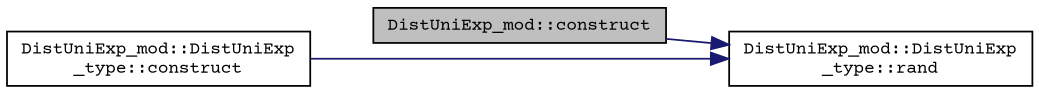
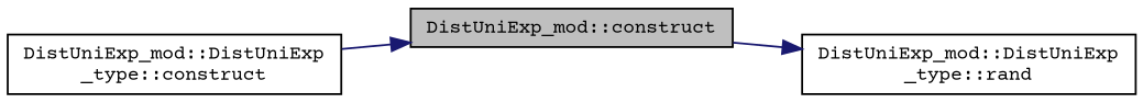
  digraph {
    fontname="Courier Prime"
    rankdir=RL
    node [color=black fillcolor=white fontname="Courier Prime" fontsize=10 shape=record style=filled]
    edge [color=midnightblue dir=back fontname="Courier Prime" fontsize=10 labelfontname=Helvetica labelfontsize=10 style=solid]
    n1 [fillcolor=grey75 fontcolor=black height=0.2 label="DistUniExp_mod::construct" width=0.4]
    n2 [height=0.2 label="DistUniExp_mod::DistUniExp\l_type::construct" width=0.4]
    n3 [height=0.2 label="DistUniExp_mod::DistUniExp\l_type::rand" width=0.4]
-   n3 -> n2
+   n1 -> n2
    n3 -> n1
  }
